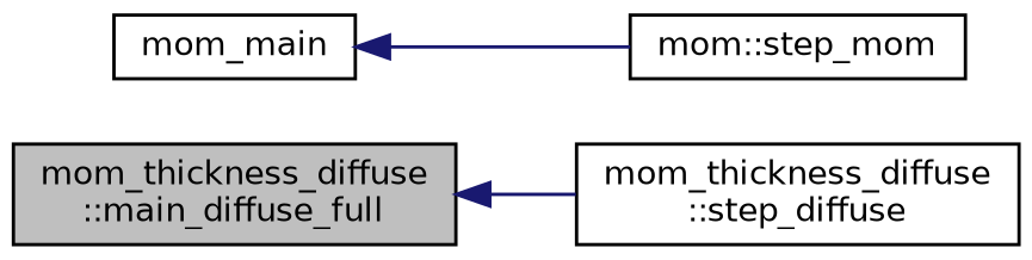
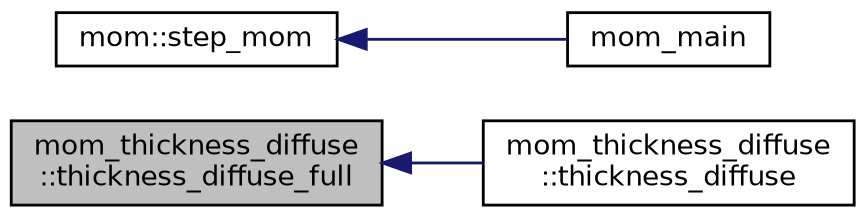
  digraph {
    rankdir=LR
    node [color=black fillcolor=white fontname=Helvetica fontsize=10 shape=record style=filled]
    edge [color=midnightblue dir=back fontname=Helvetica fontsize=10 labelfontname=Helvetica labelfontsize=10 style=solid]
-   n1 [fillcolor=grey75 fontcolor=black height=0.2 label="mom_thickness_diffuse\l::main_diffuse_full" width=0.4]
-   n2 [height=0.2 label="mom_thickness_diffuse\l::step_diffuse" width=0.4]
+   n1 [fillcolor=grey75 fontcolor=black height=0.2 label="mom_thickness_diffuse\l::thickness_diffuse_full" width=0.4]
+   n2 [height=0.2 label="mom_thickness_diffuse\l::thickness_diffuse" width=0.4]
    n3 [height=0.2 label="mom::step_mom" width=0.4]
    n4 [height=0.2 label=mom_main width=0.4]
    n1 -> n2
-   n4 -> n3
+   n3 -> n4
  }
